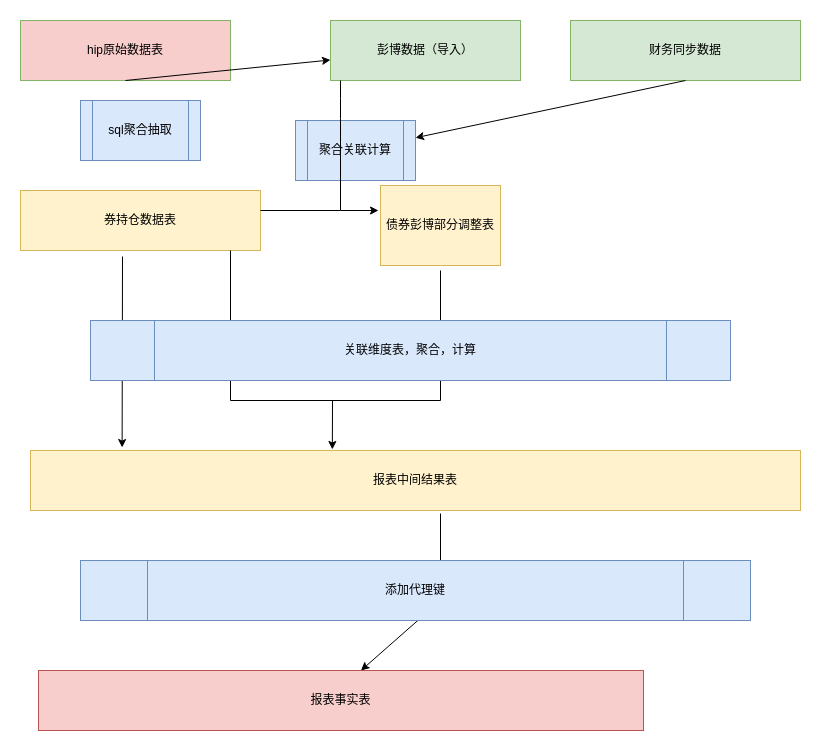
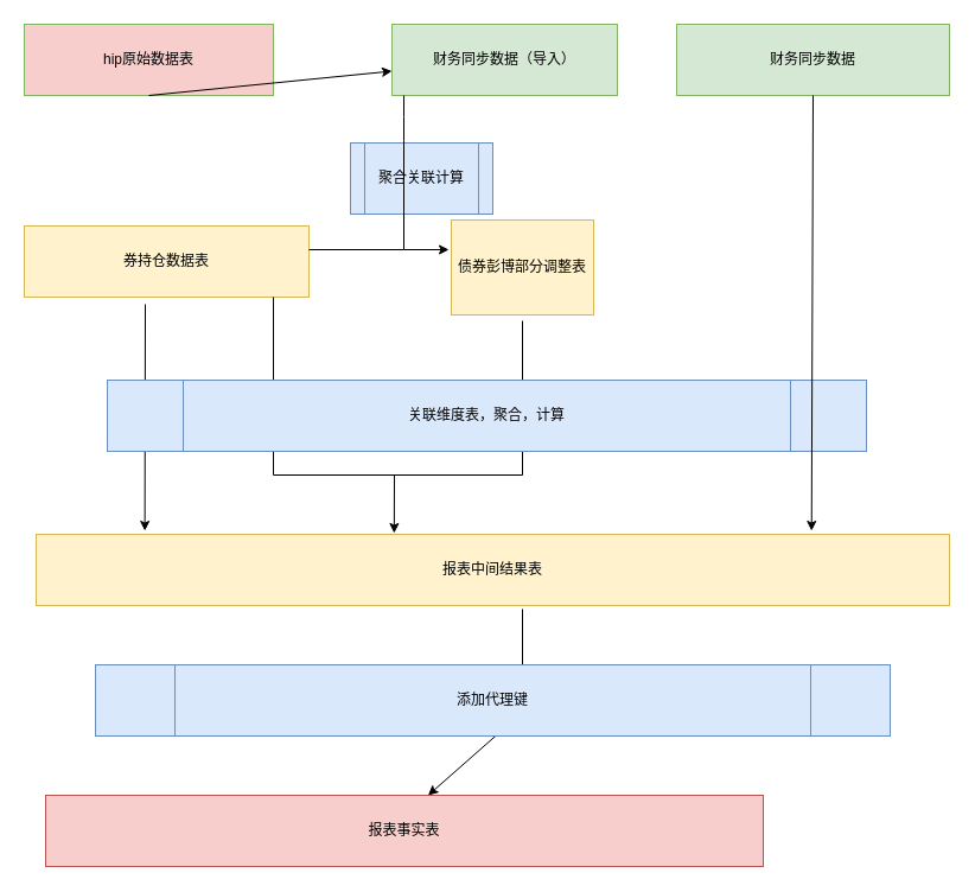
  <mxCell id="0" />
  <mxCell id="1" parent="0" />
  <mxCell id="2" value="hip原始数据表" style="rounded=0;whiteSpace=wrap;html=1;fillColor=#f8cecc;strokeColor=#82b366;" parent="1" vertex="1"><mxGeometry x="20" y="20" width="210" height="60" as="geometry" /></mxCell>
  <mxCell id="3" value="财务同步数据" style="rounded=0;whiteSpace=wrap;html=1;fillColor=#d5e8d4;strokeColor=#82b366;" parent="1" vertex="1"><mxGeometry x="570" y="20" width="230" height="60" as="geometry" /></mxCell>
  <mxCell id="4" value="券持仓数据表" style="rounded=0;whiteSpace=wrap;html=1;fillColor=#fff2cc;strokeColor=#d6b656;" parent="1" vertex="1"><mxGeometry x="20" y="190" width="240" height="60" as="geometry" /></mxCell>
  <mxCell id="5" value="报表中间结果表" style="rounded=0;whiteSpace=wrap;html=1;fillColor=#fff2cc;strokeColor=#d6b656;" parent="1" vertex="1"><mxGeometry x="30" y="450" width="770" height="60" as="geometry" /></mxCell>
  <mxCell id="6" value="报表事实表" style="rounded=0;whiteSpace=wrap;html=1;fillColor=#f8cecc;strokeColor=#b85450;" parent="1" vertex="1"><mxGeometry x="38" y="670" width="605" height="60" as="geometry" /></mxCell>
- <mxCell id="7" value="sql聚合抽取" style="shape=process;whiteSpace=wrap;html=1;backgroundOutline=1;fillColor=#dae8fc;strokeColor=#6c8ebf;" parent="1" vertex="1"><mxGeometry x="80" y="100" width="120" height="60" as="geometry" /></mxCell>
- <mxCell id="8" value="彭博数据（导入）" style="rounded=0;whiteSpace=wrap;html=1;fillColor=#d5e8d4;strokeColor=#82b366;" parent="1" vertex="1"><mxGeometry x="330" y="20" width="190" height="60" as="geometry" /></mxCell>
+ <mxCell id="8" value="财务同步数据（导入）" style="rounded=0;whiteSpace=wrap;html=1;fillColor=#d5e8d4;strokeColor=#82b366;" parent="1" vertex="1"><mxGeometry x="330" y="20" width="190" height="60" as="geometry" /></mxCell>
  <mxCell id="9" value="债券彭博部分调整表" style="rounded=0;whiteSpace=wrap;html=1;fillColor=#fff2cc;strokeColor=#d6b656;" parent="1" vertex="1"><mxGeometry x="380" y="185" width="120" height="80" as="geometry" /></mxCell>
  <mxCell id="10" value="聚合关联计算" style="shape=process;whiteSpace=wrap;html=1;backgroundOutline=1;fillColor=#dae8fc;strokeColor=#6c8ebf;" parent="1" vertex="1"><mxGeometry x="295" y="120" width="120" height="60" as="geometry" /></mxCell>
  <mxCell id="11" value="" style="endArrow=none;html=1;" parent="1" edge="1"><mxGeometry width="50" height="50" relative="1" as="geometry"><mxPoint x="340" y="210" as="sourcePoint" /><mxPoint x="340" y="80" as="targetPoint" /><Array as="points"><mxPoint x="340" y="108" /></Array></mxGeometry></mxCell>
  <mxCell id="12" value="" style="endArrow=none;html=1;" parent="1" edge="1"><mxGeometry width="50" height="50" relative="1" as="geometry"><mxPoint x="340" y="210" as="sourcePoint" /><mxPoint x="260" y="210" as="targetPoint" /></mxGeometry></mxCell>
  <mxCell id="13" value="" style="endArrow=classic;html=1;" parent="1" edge="1"><mxGeometry width="50" height="50" relative="1" as="geometry"><mxPoint x="340" y="210" as="sourcePoint" /><mxPoint x="378" y="210" as="targetPoint" /></mxGeometry></mxCell>
  <mxCell id="14" value="" style="endArrow=none;html=1;entryX=0.875;entryY=1;entryDx=0;entryDy=0;entryPerimeter=0;" parent="1" target="4" edge="1"><mxGeometry width="50" height="50" relative="1" as="geometry"><mxPoint x="230" y="400" as="sourcePoint" /><mxPoint x="70" y="720" as="targetPoint" /></mxGeometry></mxCell>
  <mxCell id="15" value="" style="endArrow=none;html=1;" parent="1" edge="1"><mxGeometry width="50" height="50" relative="1" as="geometry"><mxPoint x="440" y="400" as="sourcePoint" /><mxPoint x="440" y="270" as="targetPoint" /></mxGeometry></mxCell>
  <mxCell id="16" value="" style="endArrow=none;html=1;" parent="1" edge="1"><mxGeometry width="50" height="50" relative="1" as="geometry"><mxPoint x="440" y="400" as="sourcePoint" /><mxPoint x="230" y="400" as="targetPoint" /></mxGeometry></mxCell>
  <mxCell id="17" value="" style="endArrow=classic;html=1;entryX=0.392;entryY=-0.017;entryDx=0;entryDy=0;entryPerimeter=0;" parent="1" target="5" edge="1"><mxGeometry width="50" height="50" relative="1" as="geometry"><mxPoint x="332" y="400" as="sourcePoint" /><mxPoint x="70" y="720" as="targetPoint" /></mxGeometry></mxCell>
  <mxCell id="18" value="" style="endArrow=classic;html=1;exitX=0.5;exitY=1;exitDx=0;exitDy=0;" parent="1" source="2" target="8" edge="1"><mxGeometry width="50" height="50" relative="1" as="geometry"><mxPoint x="20" y="770" as="sourcePoint" /><mxPoint x="120" y="200" as="targetPoint" /></mxGeometry></mxCell>
  <mxCell id="19" value="" style="endArrow=classic;html=1;entryX=0.119;entryY=-0.05;entryDx=0;entryDy=0;entryPerimeter=0;" parent="1" target="5" edge="1"><mxGeometry width="50" height="50" relative="1" as="geometry"><mxPoint x="122" y="256" as="sourcePoint" /><mxPoint x="70" y="720" as="targetPoint" /></mxGeometry></mxCell>
  <mxCell id="20" value="关联维度表，聚合，计算" style="shape=process;whiteSpace=wrap;html=1;backgroundOutline=1;fillColor=#dae8fc;strokeColor=#6c8ebf;" parent="1" vertex="1"><mxGeometry x="90" y="320" width="640" height="60" as="geometry" /></mxCell>
- <mxCell id="21" value="" style="endArrow=classic;html=1;exitX=0.5;exitY=1;exitDx=0;exitDy=0;" parent="1" source="3" target="10" edge="1"><mxGeometry width="50" height="50" relative="1" as="geometry"><mxPoint x="500" y="410" as="sourcePoint" /><mxPoint x="640" y="420" as="targetPoint" /></mxGeometry></mxCell>
+ <mxCell id="21" value="" style="endArrow=classic;html=1;exitX=0.5;exitY=1;exitDx=0;exitDy=0;entryX=0.849;entryY=-0.05;entryDx=0;entryDy=0;entryPerimeter=0;" parent="1" source="3" target="5" edge="1"><mxGeometry width="50" height="50" relative="1" as="geometry"><mxPoint x="500" y="410" as="sourcePoint" /><mxPoint x="640" y="420" as="targetPoint" /></mxGeometry></mxCell>
  <mxCell id="22" value="" style="endArrow=classic;html=1;entryX=0.533;entryY=0;entryDx=0;entryDy=0;entryPerimeter=0;" parent="1" target="6" edge="1"><mxGeometry width="50" height="50" relative="1" as="geometry"><mxPoint x="440" y="513" as="sourcePoint" /><mxPoint x="70" y="750" as="targetPoint" /><Array as="points"><mxPoint x="440" y="600" /></Array></mxGeometry></mxCell>
  <mxCell id="23" value="添加代理键" style="shape=process;whiteSpace=wrap;html=1;backgroundOutline=1;fillColor=#dae8fc;strokeColor=#6c8ebf;" parent="1" vertex="1"><mxGeometry x="80" y="560" width="670" height="60" as="geometry" /></mxCell>
